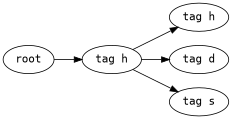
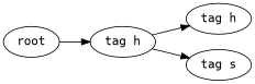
  digraph {
    rankdir=LR
    fontname="DejaVu Sans Mono"
    node [fontname="DejaVu Sans Mono"]
    edge [fontname="DejaVu Sans Mono"]
    n1 [label=root]
    n2 [label="tag h"]
    n3 [label="tag h"]
-   n4 [label="tag d"]
    n5 [label="tag s"]
    n1 -> n2
    n2 -> n3
-   n2 -> n4
    n2 -> n5
  }
